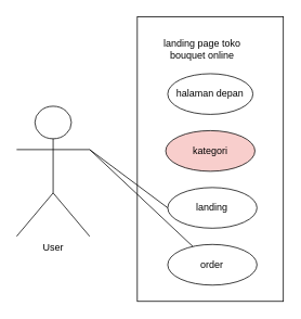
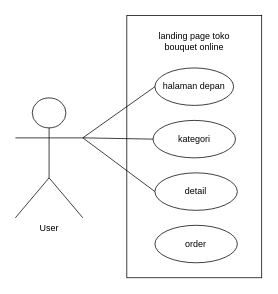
  <mxCell id="0" />
  <mxCell id="1" parent="0" />
  <mxCell id="2" value="User&lt;div&gt;&lt;br&gt;&lt;/div&gt;" style="shape=umlActor;verticalLabelPosition=bottom;verticalAlign=top;html=1;outlineConnect=0;" vertex="1" parent="1"><mxGeometry x="20" y="130" width="90" height="160" as="geometry" /></mxCell>
  <mxCell id="3" value="" style="rounded=0;whiteSpace=wrap;html=1;" vertex="1" parent="1"><mxGeometry x="168.75" y="20" width="180" height="350" as="geometry" /></mxCell>
  <mxCell id="4" value="halaman depan" style="ellipse;whiteSpace=wrap;html=1;" vertex="1" parent="1"><mxGeometry x="206.25" y="90" width="105" height="50" as="geometry" /></mxCell>
- <mxCell id="5" value="kategori" style="ellipse;whiteSpace=wrap;html=1;fillColor=#f8cecc;" vertex="1" parent="1"><mxGeometry x="203.75" y="160" width="110" height="50" as="geometry" /></mxCell>
- <mxCell id="6" value="landing" style="ellipse;whiteSpace=wrap;html=1;" vertex="1" parent="1"><mxGeometry x="206.25" y="230" width="110" height="50" as="geometry" /></mxCell>
- <mxCell id="8" value="" style="endArrow=none;html=1;rounded=0;exitX=1;exitY=0.333;exitDx=0;exitDy=0;exitPerimeter=0;" edge="1" parent="1" source="2" target="10"><mxGeometry width="50" height="50" relative="1" as="geometry"><mxPoint x="110" y="285" as="sourcePoint" /><mxPoint x="160" y="235" as="targetPoint" /></mxGeometry></mxCell>
+ <mxCell id="5" value="kategori" style="ellipse;whiteSpace=wrap;html=1;" vertex="1" parent="1"><mxGeometry x="203.75" y="160" width="110" height="50" as="geometry" /></mxCell>
+ <mxCell id="6" value="detail" style="ellipse;whiteSpace=wrap;html=1;" vertex="1" parent="1"><mxGeometry x="206.25" y="230" width="110" height="50" as="geometry" /></mxCell>
+ <mxCell id="7" value="" style="endArrow=none;html=1;rounded=0;entryX=0;entryY=0.5;entryDx=0;entryDy=0;exitX=1;exitY=0.333;exitDx=0;exitDy=0;exitPerimeter=0;" edge="1" parent="1" source="2" target="4"><mxGeometry width="50" height="50" relative="1" as="geometry"><mxPoint x="130" y="230" as="sourcePoint" /><mxPoint x="180" y="180" as="targetPoint" /><Array as="points" /></mxGeometry></mxCell>
+ <mxCell id="8" value="" style="endArrow=none;html=1;rounded=0;entryX=0;entryY=0.5;entryDx=0;entryDy=0;exitX=1;exitY=0.333;exitDx=0;exitDy=0;exitPerimeter=0;" edge="1" parent="1" source="2" target="5"><mxGeometry width="50" height="50" relative="1" as="geometry"><mxPoint x="110" y="285" as="sourcePoint" /><mxPoint x="160" y="235" as="targetPoint" /></mxGeometry></mxCell>
  <mxCell id="9" value="" style="endArrow=none;html=1;rounded=0;entryX=0;entryY=0.5;entryDx=0;entryDy=0;exitX=1;exitY=0.333;exitDx=0;exitDy=0;exitPerimeter=0;" edge="1" parent="1" source="2" target="6"><mxGeometry width="50" height="50" relative="1" as="geometry"><mxPoint x="120" y="300" as="sourcePoint" /><mxPoint x="170" y="250" as="targetPoint" /></mxGeometry></mxCell>
  <mxCell id="10" value="order" style="ellipse;whiteSpace=wrap;html=1;" vertex="1" parent="1"><mxGeometry x="206.25" y="300" width="110" height="50" as="geometry" /></mxCell>
- <mxCell id="11" value="landing page toko bouquet online" style="text;html=1;align=center;verticalAlign=middle;whiteSpace=wrap;rounded=0;" vertex="1" parent="1"><mxGeometry x="188.75" y="45" width="120" height="30" as="geometry" /></mxCell>
+ <mxCell id="11" value="landing page toko bouquet online" style="text;html=1;align=center;verticalAlign=middle;whiteSpace=wrap;rounded=0;" vertex="1" parent="1"><mxGeometry x="198.75" y="40" width="120" height="30" as="geometry" /></mxCell>
